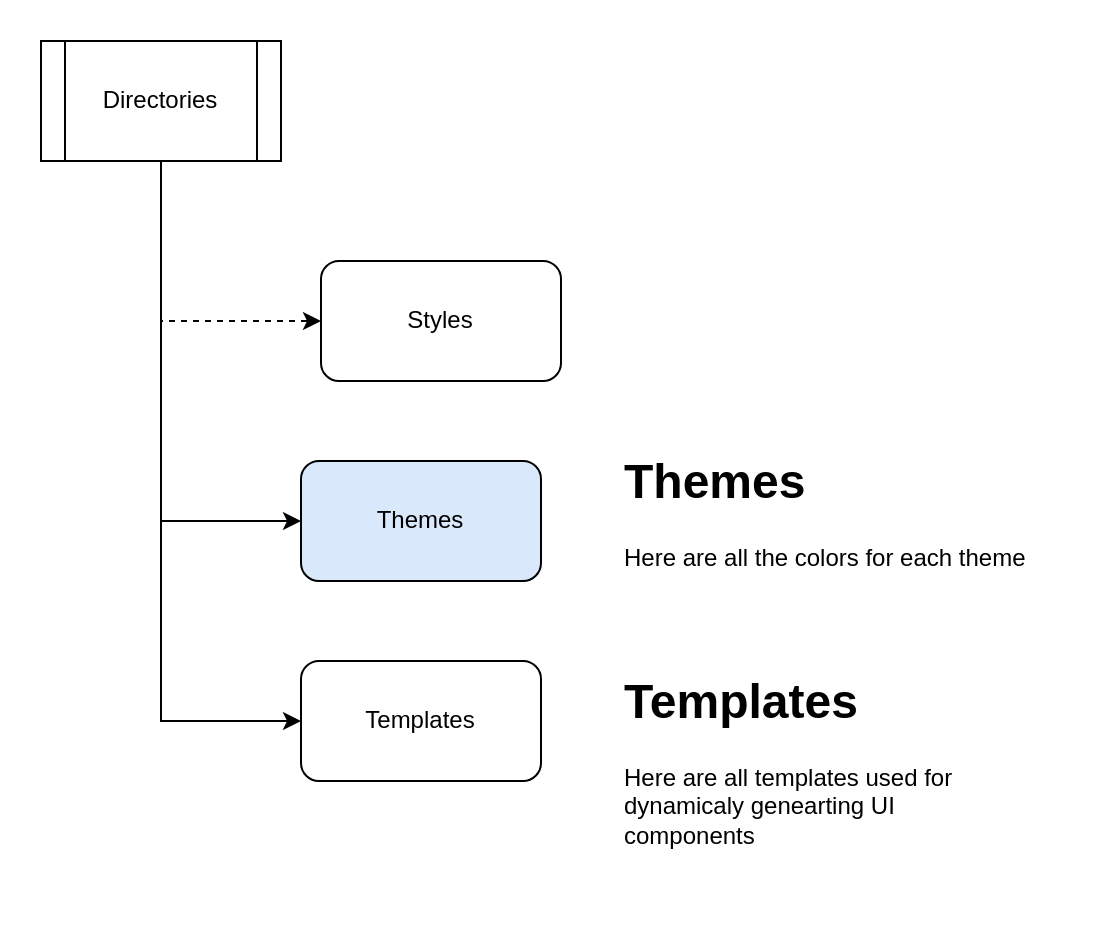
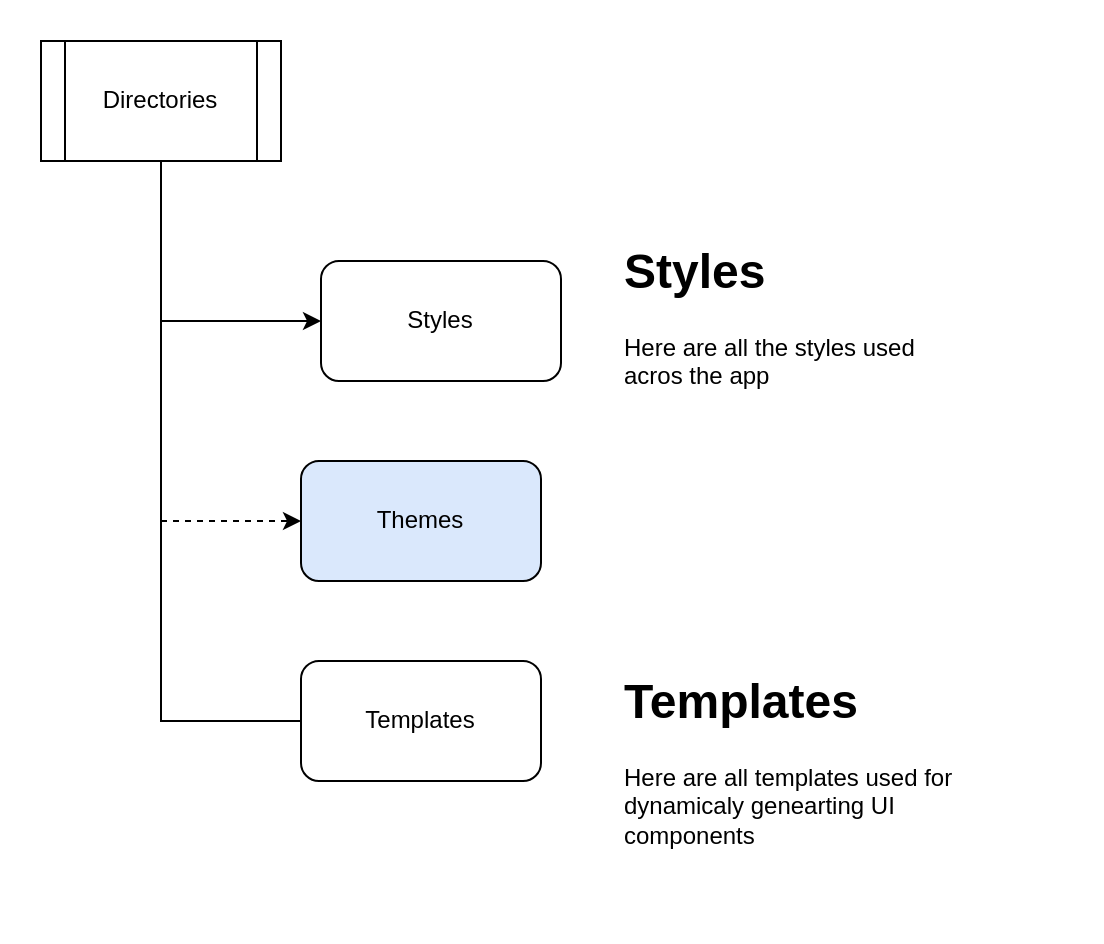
  <mxCell id="0" />
  <mxCell id="1" parent="0" />
- <mxCell id="2" style="edgeStyle=orthogonalEdgeStyle;rounded=0;orthogonalLoop=1;jettySize=auto;html=1;dashed=1;" edge="1" parent="1" source="5" target="6"><mxGeometry relative="1" as="geometry"><Array as="points"><mxPoint x="80" y="160" /></Array></mxGeometry></mxCell>
- <mxCell id="3" style="edgeStyle=orthogonalEdgeStyle;rounded=0;orthogonalLoop=1;jettySize=auto;html=1;" edge="1" parent="1" source="5" target="8"><mxGeometry relative="1" as="geometry"><Array as="points"><mxPoint x="80" y="360" /></Array></mxGeometry></mxCell>
- <mxCell id="4" style="edgeStyle=orthogonalEdgeStyle;rounded=0;orthogonalLoop=1;jettySize=auto;html=1;" edge="1" parent="1" source="5" target="9"><mxGeometry relative="1" as="geometry"><Array as="points"><mxPoint x="80" y="260" /></Array></mxGeometry></mxCell>
+ <mxCell id="2" style="edgeStyle=orthogonalEdgeStyle;rounded=0;orthogonalLoop=1;jettySize=auto;html=1;" edge="1" parent="1" source="5" target="6"><mxGeometry relative="1" as="geometry"><Array as="points"><mxPoint x="80" y="160" /></Array></mxGeometry></mxCell>
+ <mxCell id="3" style="edgeStyle=orthogonalEdgeStyle;rounded=0;orthogonalLoop=1;jettySize=auto;html=1;endArrow=none;" edge="1" parent="1" source="5" target="8"><mxGeometry relative="1" as="geometry"><Array as="points"><mxPoint x="80" y="360" /></Array></mxGeometry></mxCell>
+ <mxCell id="4" style="edgeStyle=orthogonalEdgeStyle;rounded=0;orthogonalLoop=1;jettySize=auto;html=1;dashed=1;" edge="1" parent="1" source="5" target="9"><mxGeometry relative="1" as="geometry"><Array as="points"><mxPoint x="80" y="260" /></Array></mxGeometry></mxCell>
  <mxCell id="5" value="Directories" style="shape=process;whiteSpace=wrap;html=1;backgroundOutline=1;" vertex="1" parent="1"><mxGeometry x="20" y="20" width="120" height="60" as="geometry" /></mxCell>
  <mxCell id="6" value="Styles" style="rounded=1;whiteSpace=wrap;html=1;" vertex="1" parent="1"><mxGeometry x="160" y="130" width="120" height="60" as="geometry" /></mxCell>
+ <mxCell id="7" value="&lt;h1 style=&quot;margin-top: 0px;&quot;&gt;Styles&lt;/h1&gt;&lt;div&gt;Here are all the styles used acros the app&lt;/div&gt;" style="text;html=1;whiteSpace=wrap;overflow=hidden;rounded=0;" vertex="1" parent="1"><mxGeometry x="310" y="115" width="180" height="90" as="geometry" /></mxCell>
  <mxCell id="8" value="Templates" style="rounded=1;whiteSpace=wrap;html=1;" vertex="1" parent="1"><mxGeometry x="150" y="330" width="120" height="60" as="geometry" /></mxCell>
  <mxCell id="9" value="Themes" style="rounded=1;whiteSpace=wrap;html=1;fillColor=#dae8fc;" vertex="1" parent="1"><mxGeometry x="150" y="230" width="120" height="60" as="geometry" /></mxCell>
- <mxCell id="10" value="&lt;h1 style=&quot;margin-top: 0px;&quot;&gt;Themes&lt;/h1&gt;&lt;div&gt;Here are all the colors for each theme&lt;/div&gt;" style="text;html=1;whiteSpace=wrap;overflow=hidden;rounded=0;" vertex="1" parent="1"><mxGeometry x="310" y="220" width="220" height="80" as="geometry" /></mxCell>
  <mxCell id="11" value="&lt;h1 style=&quot;margin-top: 0px;&quot;&gt;Templates&lt;/h1&gt;&lt;div&gt;Here are all templates used for dynamicaly genearting UI components&lt;/div&gt;" style="text;html=1;whiteSpace=wrap;overflow=hidden;rounded=0;" vertex="1" parent="1"><mxGeometry x="310" y="330" width="180" height="120" as="geometry" /></mxCell>
